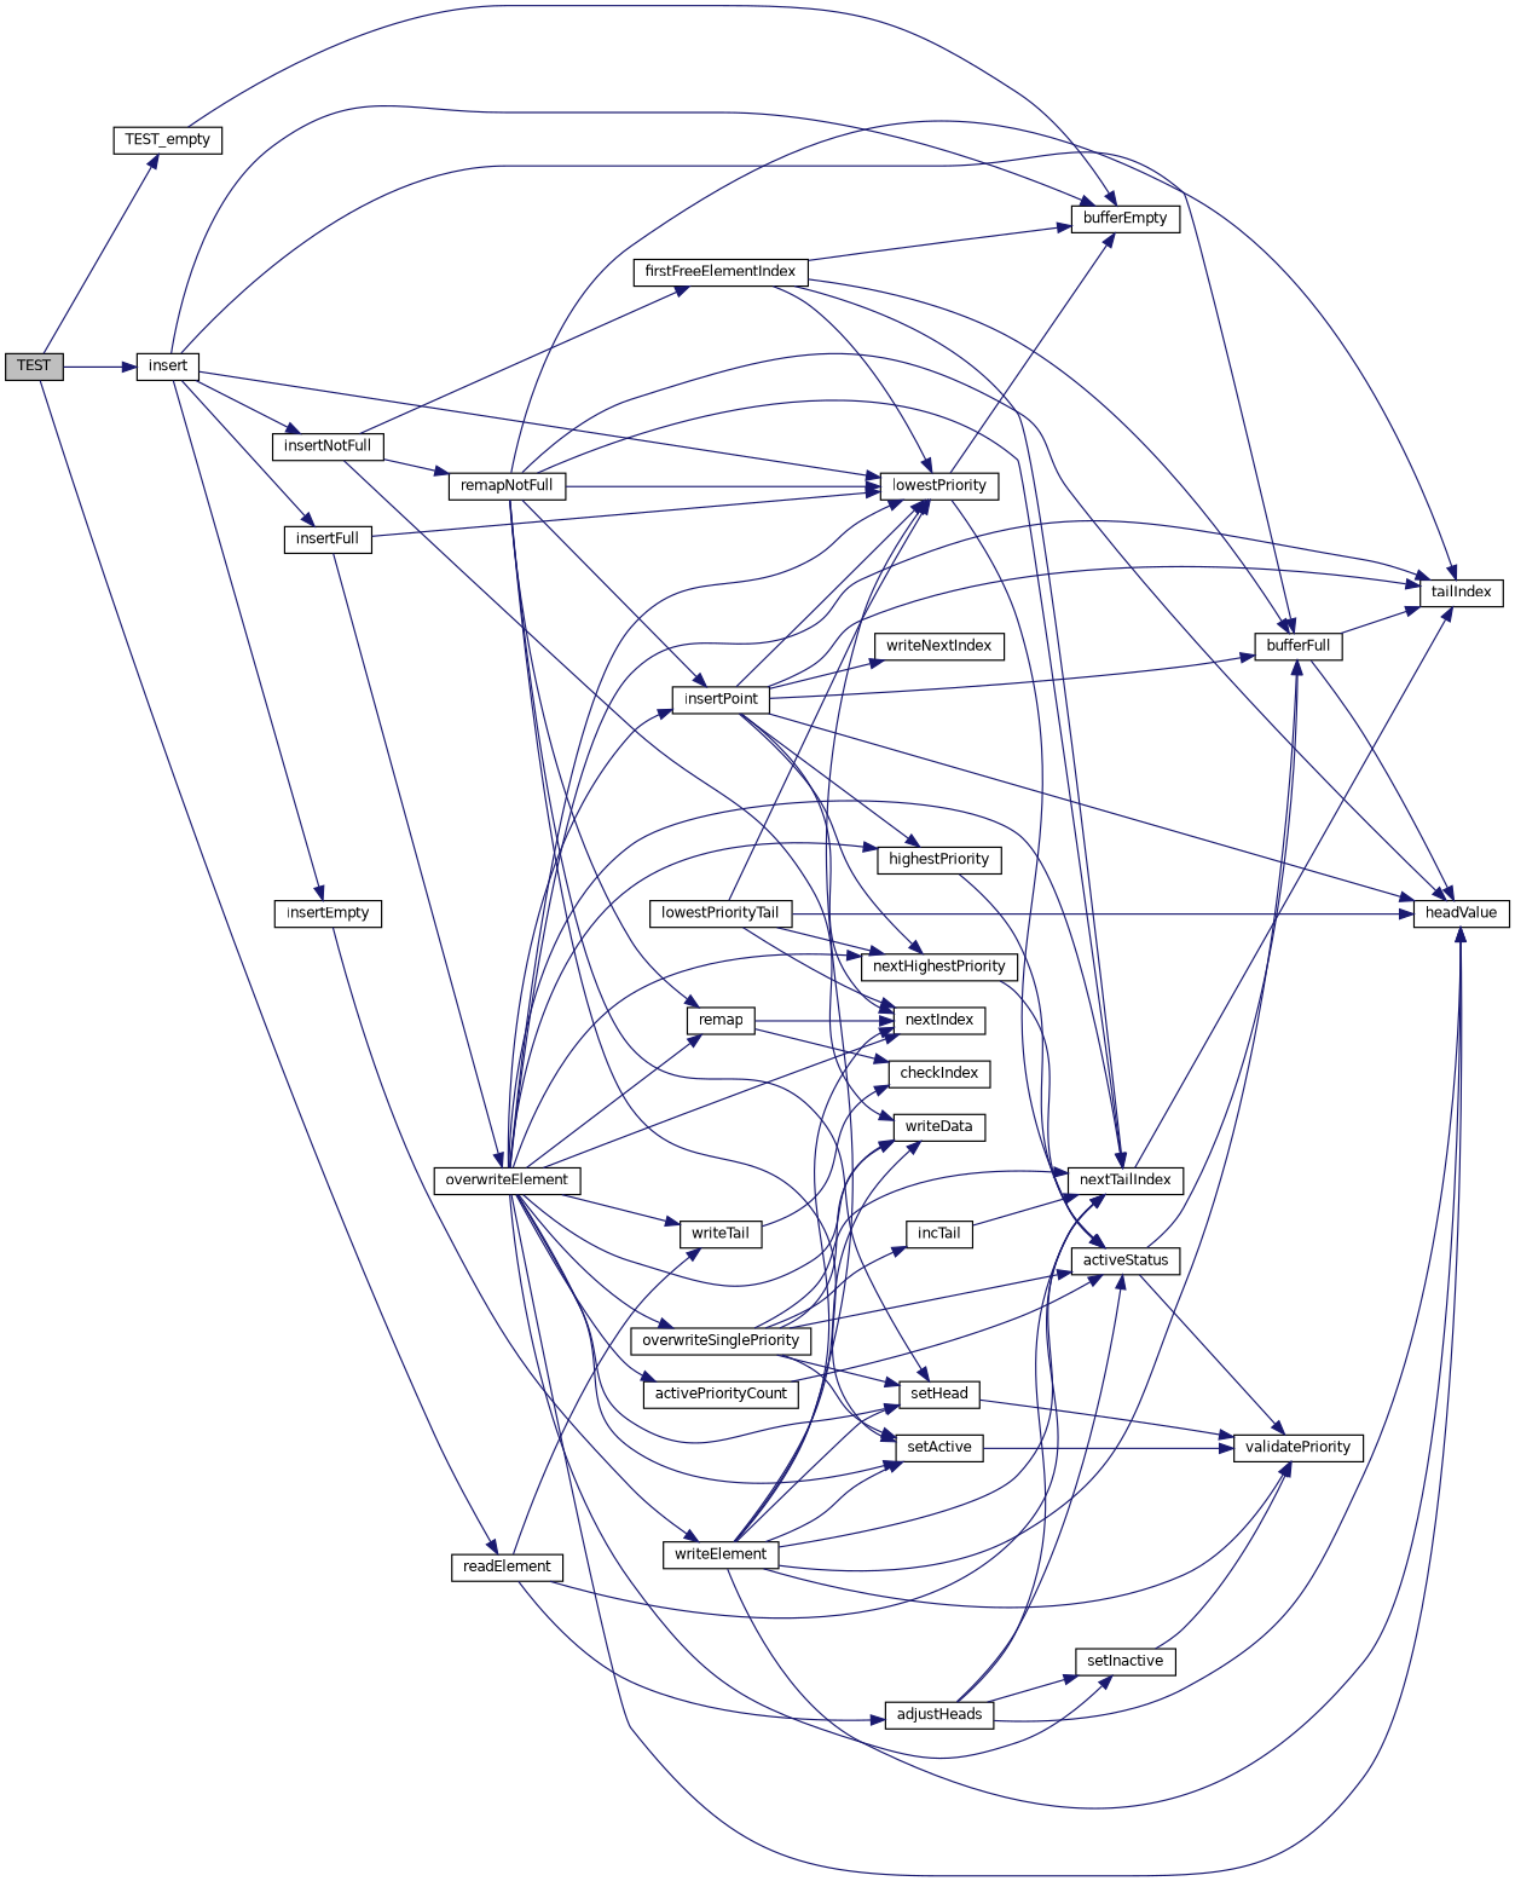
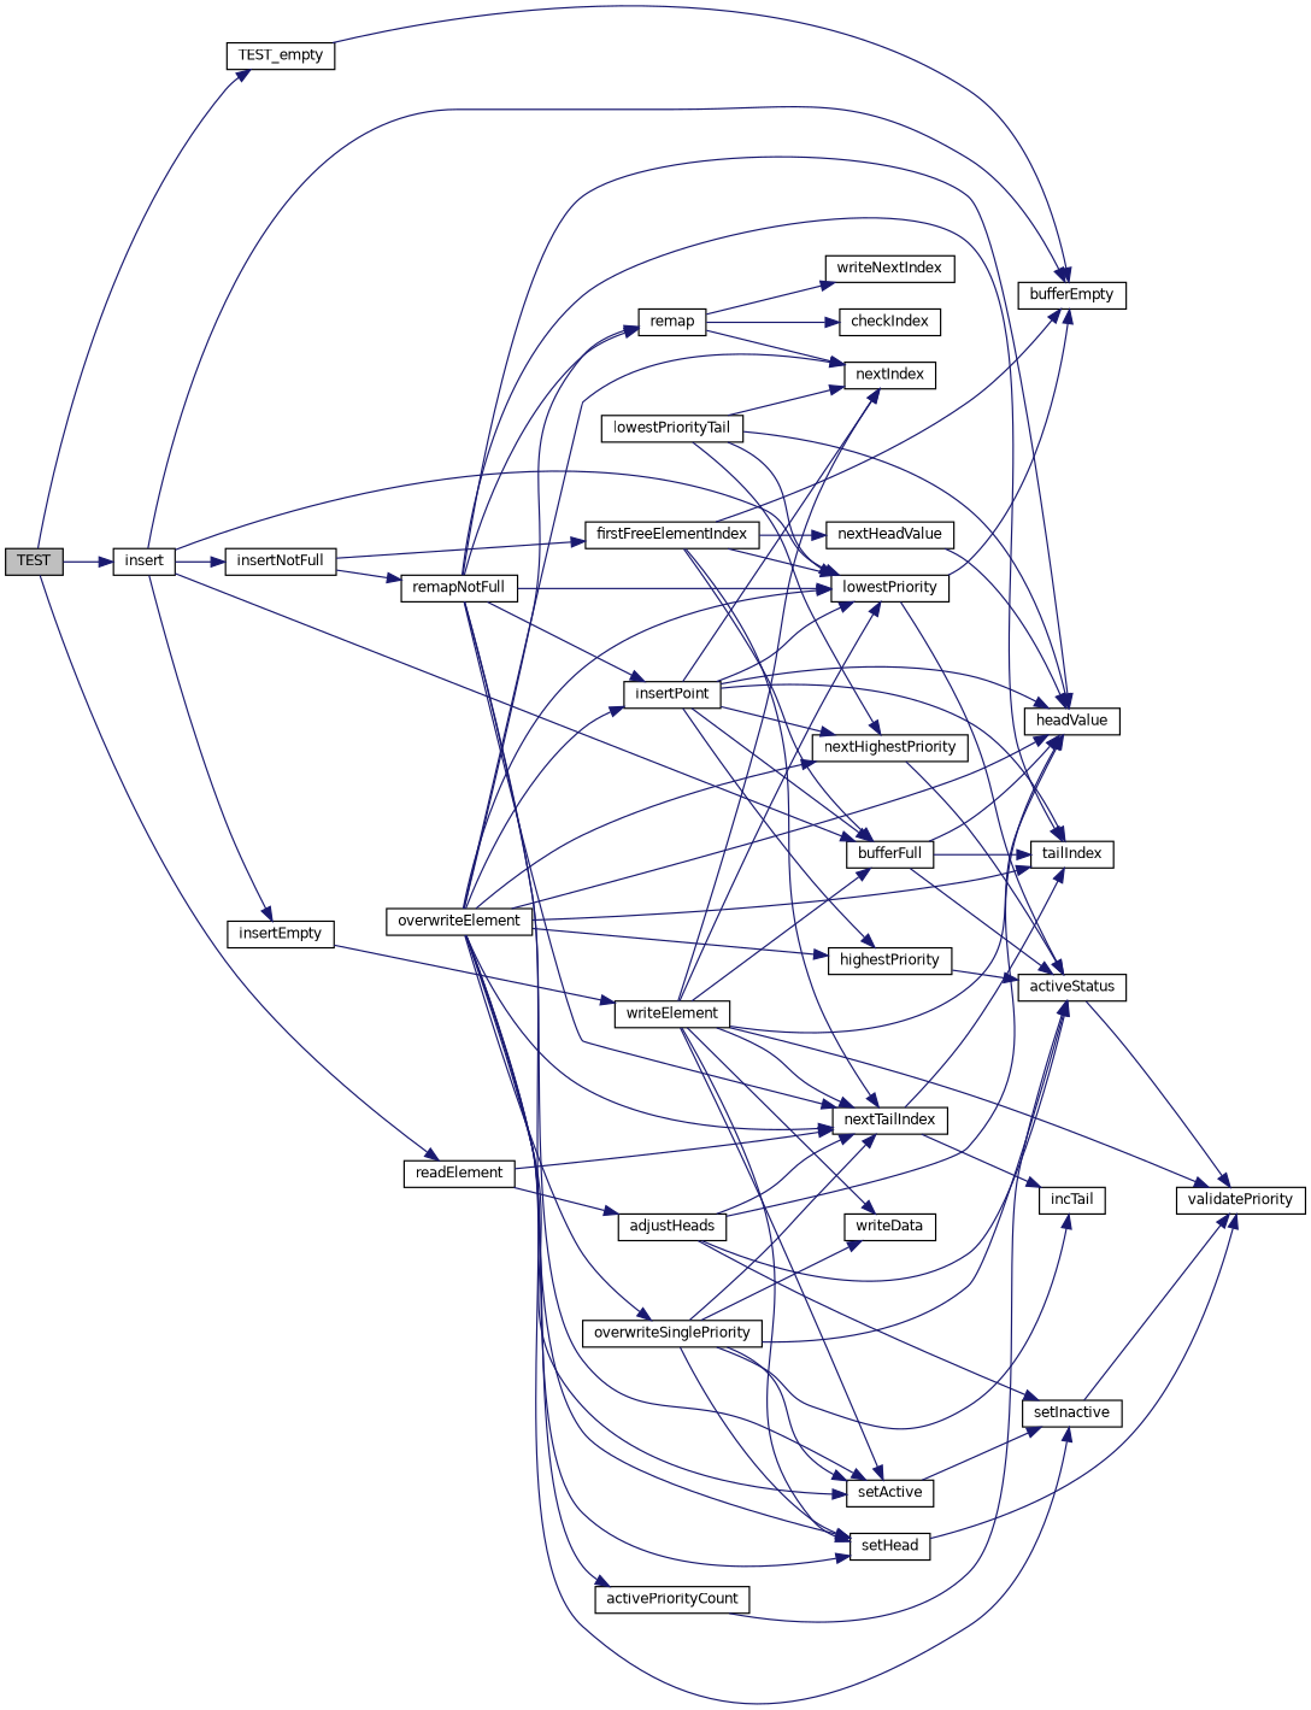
  digraph {
    rankdir=LR
    node [color=black fillcolor=white fontname=Helvetica fontsize=10 shape=record style=filled]
    edge [color=midnightblue fontname=Helvetica fontsize=10 labelfontname=Helvetica labelfontsize=10 style=solid]
    n1 [fillcolor=grey75 fontcolor=black height=0.2 label=TEST width=0.4]
    n2 [height=0.2 label=insert width=0.4]
    n3 [height=0.2 label=readElement width=0.4]
    n4 [height=0.2 label=TEST_empty width=0.4]
    n5 [height=0.2 label=bufferEmpty width=0.4]
    n6 [height=0.2 label=insertEmpty width=0.4]
    n7 [height=0.2 label=bufferFull width=0.4]
    n8 [height=0.2 label=lowestPriority width=0.4]
-   n9 [height=0.2 label=insertFull width=0.4]
    n10 [height=0.2 label=insertNotFull width=0.4]
    n11 [height=0.2 label=nextTailIndex width=0.4]
-   n12 [height=0.2 label=writeTail width=0.4]
    n13 [height=0.2 label=adjustHeads width=0.4]
    n14 [height=0.2 label=writeElement width=0.4]
    n15 [height=0.2 label=validatePriority width=0.4]
    n16 [height=0.2 label=headValue width=0.4]
    n17 [height=0.2 label=nextIndex width=0.4]
    n18 [height=0.2 label=writeData width=0.4]
    n19 [height=0.2 label=setHead width=0.4]
    n20 [height=0.2 label=setActive width=0.4]
    n21 [height=0.2 label=activeStatus width=0.4]
    n22 [height=0.2 label=tailIndex width=0.4]
    n23 [height=0.2 label=overwriteElement width=0.4]
    n24 [height=0.2 label=firstFreeElementIndex width=0.4]
    n25 [height=0.2 label=remapNotFull width=0.4]
    n26 [height=0.2 label=nextHighestPriority width=0.4]
    n27 [height=0.2 label=insertPoint width=0.4]
    n28 [height=0.2 label=highestPriority width=0.4]
    n29 [height=0.2 label=activePriorityCount width=0.4]
    n30 [height=0.2 label=overwriteSinglePriority width=0.4]
    n31 [height=0.2 label=setInactive width=0.4]
    n32 [height=0.2 label=remap width=0.4]
    n33 [height=0.2 label=lowestPriorityTail width=0.4]
    n34 [height=0.2 label=incTail width=0.4]
    n35 [height=0.2 label=checkIndex width=0.4]
    n36 [height=0.2 label=writeNextIndex width=0.4]
+   n37 [height=0.2 label=nextHeadValue width=0.4]
    n1 -> n2
    n1 -> n3
    n1 -> n4
    n2 -> n5
    n2 -> n6
    n2 -> n7
    n2 -> n8
-   n2 -> n9
    n2 -> n10
    n3 -> n11
-   n3 -> n12
    n3 -> n13
    n4 -> n5
    n6 -> n14
    n7 -> n16
-   n21 -> n7
+   n7 -> n21
    n7 -> n22
    n8 -> n5
    n8 -> n21
-   n9 -> n8
-   n9 -> n23
-   n10 -> n18
    n10 -> n24
    n10 -> n25
    n11 -> n22
-   n12 -> n35
    n13 -> n11
    n13 -> n16
    n13 -> n21
    n13 -> n31
    n14 -> n7
    n14 -> n8
    n14 -> n11
    n14 -> n15
    n14 -> n16
    n14 -> n17
    n14 -> n18
    n14 -> n19
    n14 -> n20
    n19 -> n15
-   n20 -> n15
+   n20 -> n31
    n21 -> n15
    n23 -> n8
    n23 -> n11
-   n23 -> n12
    n23 -> n16
    n23 -> n17
-   n23 -> n18
    n23 -> n19
    n23 -> n20
    n23 -> n22
    n23 -> n26
    n23 -> n27
    n23 -> n28
    n23 -> n29
    n23 -> n30
    n23 -> n31
    n23 -> n32
    n24 -> n5
    n24 -> n7
    n24 -> n8
    n24 -> n11
+   n24 -> n37
    n25 -> n8
    n25 -> n11
    n25 -> n16
    n25 -> n19
    n25 -> n20
    n25 -> n22
    n25 -> n27
    n25 -> n32
    n26 -> n21
    n27 -> n7
    n27 -> n8
    n27 -> n16
    n27 -> n17
    n27 -> n22
    n27 -> n26
    n27 -> n28
    n28 -> n21
    n29 -> n21
    n30 -> n11
    n30 -> n18
    n30 -> n19
    n30 -> n20
    n30 -> n21
    n30 -> n34
    n31 -> n15
    n32 -> n17
    n32 -> n35
-   n27 -> n36
+   n32 -> n36
    n33 -> n8
    n33 -> n16
    n33 -> n17
    n33 -> n26
-   n34 -> n11
+   n11 -> n34
+   n37 -> n16
  }
